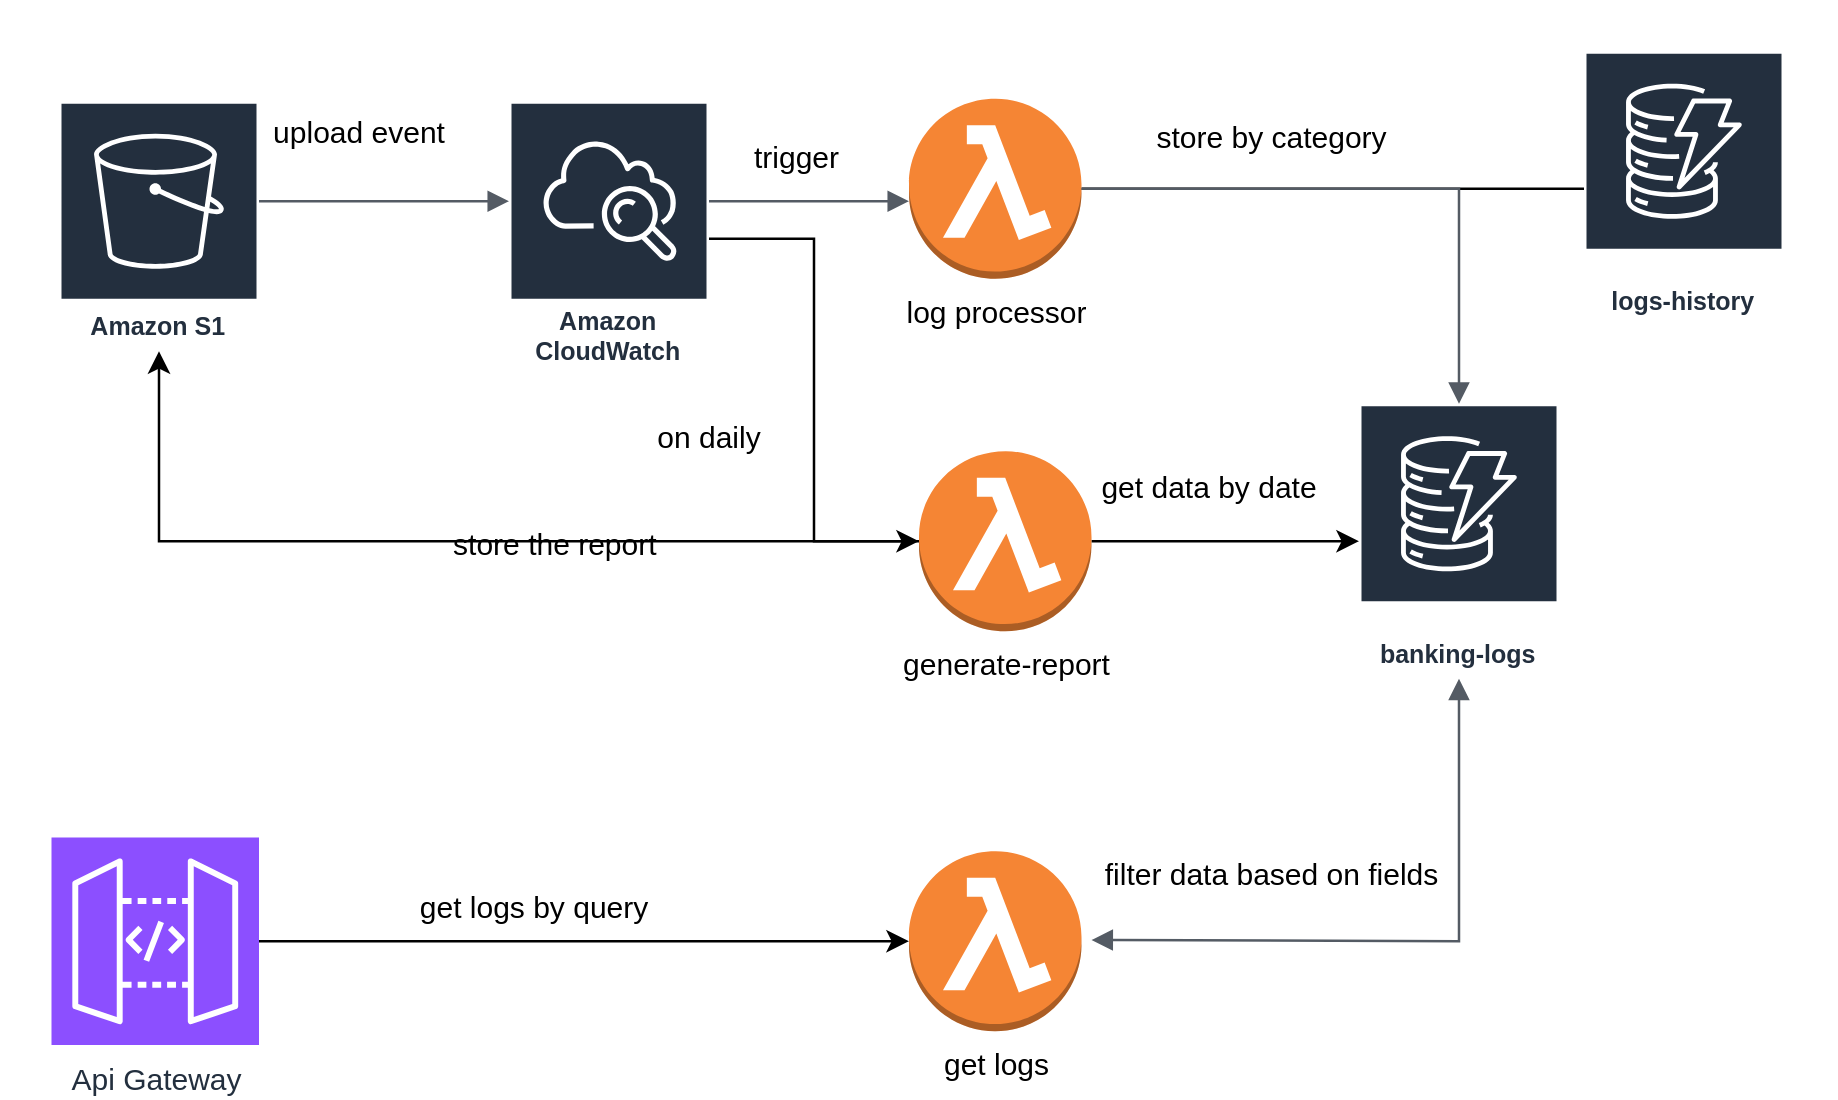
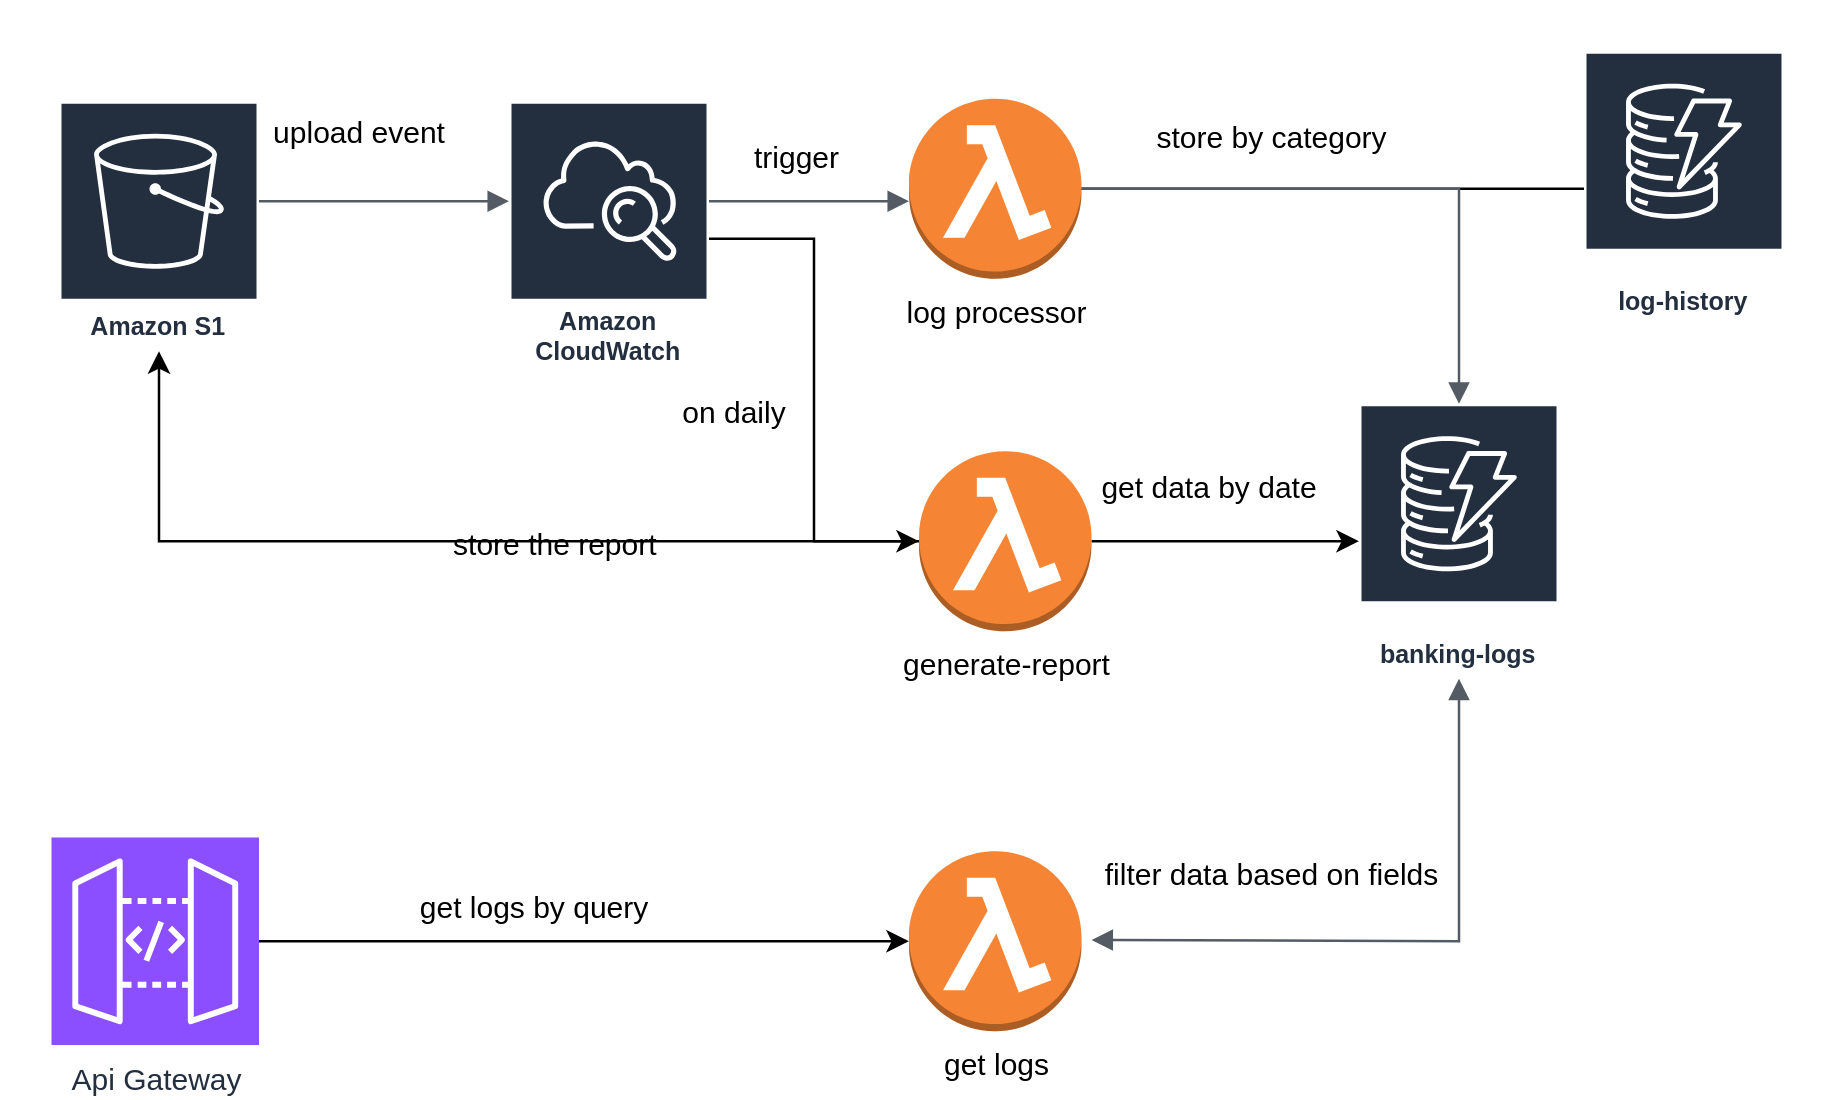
  <mxCell id="0" />
  <mxCell id="1" parent="0" />
  <mxCell id="2" value="Amazon S1" style="sketch=0;outlineConnect=0;fontColor=#232F3E;gradientColor=none;strokeColor=#ffffff;fillColor=#232F3E;dashed=0;verticalLabelPosition=middle;verticalAlign=bottom;align=center;html=1;whiteSpace=wrap;fontSize=10;fontStyle=1;spacing=3;shape=mxgraph.aws4.productIcon;prIcon=mxgraph.aws4.s3;" vertex="1" parent="1"><mxGeometry x="23" y="40" width="80" height="100" as="geometry" /></mxCell>
  <mxCell id="3" value="Amazon CloudWatch" style="sketch=0;outlineConnect=0;fontColor=#232F3E;gradientColor=none;strokeColor=#ffffff;fillColor=#232F3E;dashed=0;verticalLabelPosition=middle;verticalAlign=bottom;align=center;html=1;whiteSpace=wrap;fontSize=10;fontStyle=1;spacing=3;shape=mxgraph.aws4.productIcon;prIcon=mxgraph.aws4.cloudwatch;" vertex="1" parent="1"><mxGeometry x="203" y="40" width="80" height="110" as="geometry" /></mxCell>
  <mxCell id="4" value="banking-logs" style="sketch=0;outlineConnect=0;fontColor=#232F3E;gradientColor=none;strokeColor=#ffffff;fillColor=#232F3E;dashed=0;verticalLabelPosition=middle;verticalAlign=bottom;align=center;html=1;whiteSpace=wrap;fontSize=10;fontStyle=1;spacing=3;shape=mxgraph.aws4.productIcon;prIcon=mxgraph.aws4.dynamodb;" vertex="1" parent="1"><mxGeometry x="543" y="161" width="80" height="110" as="geometry" /></mxCell>
  <mxCell id="5" value="get logs" style="outlineConnect=0;dashed=0;verticalLabelPosition=bottom;verticalAlign=top;align=center;html=1;shape=mxgraph.aws3.lambda_function;fillColor=#F58534;gradientColor=none;" vertex="1" parent="1"><mxGeometry x="363" y="340" width="69" height="72" as="geometry" /></mxCell>
  <mxCell id="6" style="edgeStyle=orthogonalEdgeStyle;rounded=0;orthogonalLoop=1;jettySize=auto;html=1;exitX=1;exitY=0.5;exitDx=0;exitDy=0;exitPerimeter=0;" edge="1" parent="1" source="8" target="4"><mxGeometry relative="1" as="geometry" /></mxCell>
  <mxCell id="7" style="edgeStyle=orthogonalEdgeStyle;rounded=0;orthogonalLoop=1;jettySize=auto;html=1;" edge="1" parent="1" source="8" target="2"><mxGeometry relative="1" as="geometry" /></mxCell>
  <mxCell id="8" value="generate-report&lt;div&gt;&lt;br&gt;&lt;/div&gt;" style="outlineConnect=0;dashed=0;verticalLabelPosition=bottom;verticalAlign=top;align=center;html=1;shape=mxgraph.aws3.lambda_function;fillColor=#F58534;gradientColor=none;" vertex="1" parent="1"><mxGeometry x="367" y="180" width="69" height="72" as="geometry" /></mxCell>
  <mxCell id="9" value="" style="edgeStyle=orthogonalEdgeStyle;rounded=0;orthogonalLoop=1;jettySize=auto;html=1;endArrow=none;" edge="1" parent="1" source="10" target="11"><mxGeometry relative="1" as="geometry" /></mxCell>
  <mxCell id="10" value="log processor&lt;div&gt;&lt;br&gt;&lt;/div&gt;" style="outlineConnect=0;dashed=0;verticalLabelPosition=bottom;verticalAlign=top;align=center;html=1;shape=mxgraph.aws3.lambda_function;fillColor=#F58534;gradientColor=none;" vertex="1" parent="1"><mxGeometry x="363" y="39" width="69" height="72" as="geometry" /></mxCell>
- <mxCell id="11" value="logs-history" style="sketch=0;outlineConnect=0;fontColor=#232F3E;gradientColor=none;strokeColor=#ffffff;fillColor=#232F3E;dashed=0;verticalLabelPosition=middle;verticalAlign=bottom;align=center;html=1;whiteSpace=wrap;fontSize=10;fontStyle=1;spacing=3;shape=mxgraph.aws4.productIcon;prIcon=mxgraph.aws4.dynamodb;" vertex="1" parent="1"><mxGeometry x="633" y="20" width="80" height="110" as="geometry" /></mxCell>
+ <mxCell id="11" value="log-history" style="sketch=0;outlineConnect=0;fontColor=#232F3E;gradientColor=none;strokeColor=#ffffff;fillColor=#232F3E;dashed=0;verticalLabelPosition=middle;verticalAlign=bottom;align=center;html=1;whiteSpace=wrap;fontSize=10;fontStyle=1;spacing=3;shape=mxgraph.aws4.productIcon;prIcon=mxgraph.aws4.dynamodb;" vertex="1" parent="1"><mxGeometry x="633" y="20" width="80" height="110" as="geometry" /></mxCell>
  <mxCell id="12" value="" style="edgeStyle=orthogonalEdgeStyle;html=1;endArrow=block;elbow=vertical;startArrow=none;endFill=1;strokeColor=#545B64;rounded=0;" edge="1" parent="1"><mxGeometry width="100" relative="1" as="geometry"><mxPoint x="103" y="80" as="sourcePoint" /><mxPoint x="203" y="80" as="targetPoint" /></mxGeometry></mxCell>
  <mxCell id="13" value="upload event" style="text;html=1;align=center;verticalAlign=middle;resizable=0;points=[];autosize=1;strokeColor=none;fillColor=none;" vertex="1" parent="1"><mxGeometry x="98" y="38" width="90" height="30" as="geometry" /></mxCell>
  <mxCell id="14" value="" style="edgeStyle=orthogonalEdgeStyle;html=1;endArrow=block;elbow=vertical;startArrow=none;endFill=1;strokeColor=#545B64;rounded=0;" edge="1" parent="1"><mxGeometry width="100" relative="1" as="geometry"><mxPoint x="283" y="80" as="sourcePoint" /><mxPoint x="363" y="80" as="targetPoint" /></mxGeometry></mxCell>
  <mxCell id="15" value="trigger" style="text;html=1;align=center;verticalAlign=middle;resizable=0;points=[];autosize=1;strokeColor=none;fillColor=none;" vertex="1" parent="1"><mxGeometry x="288" y="48" width="60" height="30" as="geometry" /></mxCell>
  <mxCell id="16" value="" style="edgeStyle=orthogonalEdgeStyle;html=1;endArrow=block;elbow=vertical;startArrow=none;endFill=1;strokeColor=#545B64;rounded=0;" edge="1" parent="1" source="10" target="4"><mxGeometry width="100" relative="1" as="geometry"><mxPoint x="432" y="94.5" as="sourcePoint" /><mxPoint x="483" y="210" as="targetPoint" /></mxGeometry></mxCell>
  <mxCell id="17" value="Api Gateway" style="sketch=0;points=[[0,0,0],[0.25,0,0],[0.5,0,0],[0.75,0,0],[1,0,0],[0,1,0],[0.25,1,0],[0.5,1,0],[0.75,1,0],[1,1,0],[0,0.25,0],[0,0.5,0],[0,0.75,0],[1,0.25,0],[1,0.5,0],[1,0.75,0]];outlineConnect=0;fontColor=#232F3E;fillColor=#8C4FFF;strokeColor=#ffffff;dashed=0;verticalLabelPosition=bottom;verticalAlign=top;align=center;html=1;fontSize=12;fontStyle=0;aspect=fixed;shape=mxgraph.aws4.resourceIcon;resIcon=mxgraph.aws4.api_gateway;" vertex="1" parent="1"><mxGeometry x="20" y="334.5" width="83" height="83" as="geometry" /></mxCell>
  <mxCell id="18" style="edgeStyle=orthogonalEdgeStyle;rounded=0;orthogonalLoop=1;jettySize=auto;html=1;" edge="1" parent="1" source="17" target="5"><mxGeometry relative="1" as="geometry"><mxPoint x="353" y="360" as="targetPoint" /></mxGeometry></mxCell>
  <mxCell id="19" value="get logs by query" style="text;html=1;align=center;verticalAlign=middle;resizable=0;points=[];autosize=1;strokeColor=none;fillColor=none;" vertex="1" parent="1"><mxGeometry x="158" y="348" width="110" height="30" as="geometry" /></mxCell>
  <mxCell id="20" value="store the report&amp;nbsp;" style="text;html=1;align=center;verticalAlign=middle;resizable=0;points=[];autosize=1;strokeColor=none;fillColor=none;" vertex="1" parent="1"><mxGeometry x="168" y="203" width="110" height="30" as="geometry" /></mxCell>
  <mxCell id="21" value="store by category" style="text;html=1;align=center;verticalAlign=middle;resizable=0;points=[];autosize=1;strokeColor=none;fillColor=none;" vertex="1" parent="1"><mxGeometry x="448" y="40" width="120" height="30" as="geometry" /></mxCell>
  <mxCell id="22" value="filter data based on fields" style="text;html=1;align=center;verticalAlign=middle;resizable=0;points=[];autosize=1;strokeColor=none;fillColor=none;" vertex="1" parent="1"><mxGeometry x="428" y="334.5" width="160" height="30" as="geometry" /></mxCell>
  <mxCell id="23" value="" style="edgeStyle=orthogonalEdgeStyle;html=1;endArrow=block;elbow=vertical;startArrow=block;startFill=1;endFill=1;strokeColor=#545B64;rounded=0;" edge="1" parent="1" target="4"><mxGeometry width="100" relative="1" as="geometry"><mxPoint x="436" y="375.5" as="sourcePoint" /><mxPoint x="536" y="375.5" as="targetPoint" /></mxGeometry></mxCell>
  <mxCell id="24" style="edgeStyle=orthogonalEdgeStyle;rounded=0;orthogonalLoop=1;jettySize=auto;html=1;entryX=0;entryY=0.5;entryDx=0;entryDy=0;entryPerimeter=0;" edge="1" parent="1" source="3" target="8"><mxGeometry relative="1" as="geometry" /></mxCell>
- <mxCell id="25" value="on daily" style="text;html=1;align=center;verticalAlign=middle;resizable=0;points=[];autosize=1;strokeColor=none;fillColor=none;" vertex="1" parent="1"><mxGeometry x="253" y="160" width="60" height="30" as="geometry" /></mxCell>
+ <mxCell id="25" value="on daily" style="text;html=1;align=center;verticalAlign=middle;resizable=0;points=[];autosize=1;strokeColor=none;fillColor=none;" vertex="1" parent="1"><mxGeometry x="263" y="150" width="60" height="30" as="geometry" /></mxCell>
  <mxCell id="26" value="get data by date" style="text;html=1;align=center;verticalAlign=middle;resizable=0;points=[];autosize=1;strokeColor=none;fillColor=none;" vertex="1" parent="1"><mxGeometry x="428" y="180" width="110" height="30" as="geometry" /></mxCell>
